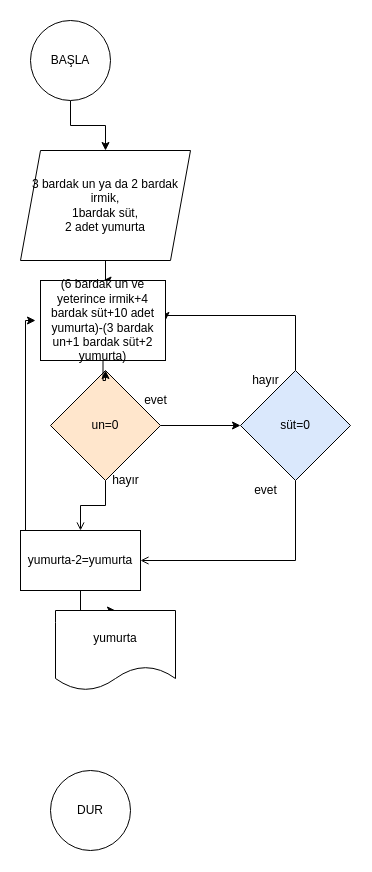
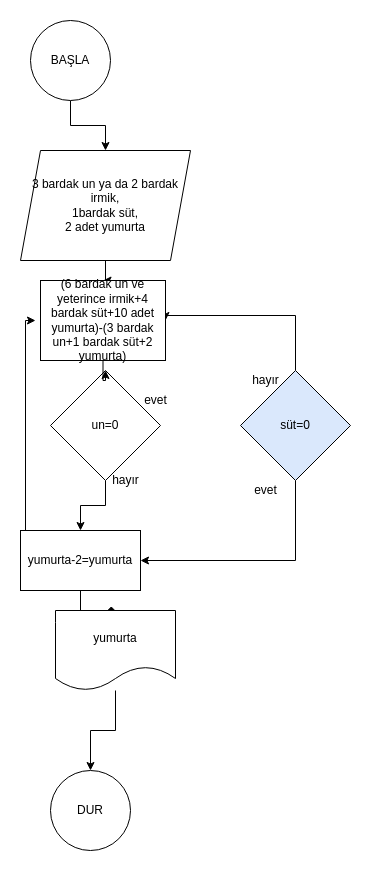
  <mxCell id="0" />
  <mxCell id="1" parent="0" />
  <mxCell id="2" value="" style="edgeStyle=orthogonalEdgeStyle;rounded=0;orthogonalLoop=1;jettySize=auto;html=1;" edge="1" parent="1" source="3" target="6"><mxGeometry relative="1" as="geometry" /></mxCell>
  <mxCell id="3" value="BAŞLA" style="ellipse;whiteSpace=wrap;html=1;aspect=fixed;" vertex="1" parent="1"><mxGeometry x="30" y="20" width="80" height="80" as="geometry" /></mxCell>
  <mxCell id="4" value="DUR" style="ellipse;whiteSpace=wrap;html=1;aspect=fixed;" vertex="1" parent="1"><mxGeometry x="50" y="770" width="80" height="80" as="geometry" /></mxCell>
  <mxCell id="5" value="" style="edgeStyle=orthogonalEdgeStyle;rounded=0;orthogonalLoop=1;jettySize=auto;html=1;" edge="1" parent="1" source="6" target="19"><mxGeometry relative="1" as="geometry" /></mxCell>
  <mxCell id="6" value="3 bardak un ya da 2 bardak irmik,&lt;br&gt;1bardak süt,&lt;br&gt;2 adet yumurta" style="shape=parallelogram;perimeter=parallelogramPerimeter;whiteSpace=wrap;html=1;fixedSize=1;" vertex="1" parent="1"><mxGeometry x="20" y="150" width="170" height="110" as="geometry" /></mxCell>
- <mxCell id="7" value="" style="edgeStyle=orthogonalEdgeStyle;rounded=0;orthogonalLoop=1;jettySize=auto;html=1;" edge="1" parent="1" source="9" target="12"><mxGeometry relative="1" as="geometry" /></mxCell>
- <mxCell id="8" value="" style="edgeStyle=orthogonalEdgeStyle;rounded=0;orthogonalLoop=1;jettySize=auto;html=1;endArrow=open;" edge="1" parent="1" source="9" target="16"><mxGeometry relative="1" as="geometry" /></mxCell>
- <mxCell id="9" value="un=0" style="rhombus;whiteSpace=wrap;html=1;fillColor=#ffe6cc;" vertex="1" parent="1"><mxGeometry x="50" y="370" width="110" height="110" as="geometry" /></mxCell>
+ <mxCell id="8" value="" style="edgeStyle=orthogonalEdgeStyle;rounded=0;orthogonalLoop=1;jettySize=auto;html=1;" edge="1" parent="1" source="9" target="16"><mxGeometry relative="1" as="geometry" /></mxCell>
+ <mxCell id="9" value="un=0" style="rhombus;whiteSpace=wrap;html=1;" vertex="1" parent="1"><mxGeometry x="50" y="370" width="110" height="110" as="geometry" /></mxCell>
  <mxCell id="10" style="edgeStyle=orthogonalEdgeStyle;rounded=0;orthogonalLoop=1;jettySize=auto;html=1;entryX=1;entryY=0.5;entryDx=0;entryDy=0;" edge="1" parent="1" source="12" target="19"><mxGeometry relative="1" as="geometry"><mxPoint x="295" y="300" as="targetPoint" /><Array as="points"><mxPoint x="295" y="315" /></Array></mxGeometry></mxCell>
- <mxCell id="11" style="edgeStyle=orthogonalEdgeStyle;rounded=0;orthogonalLoop=1;jettySize=auto;html=1;entryX=1;entryY=0.5;entryDx=0;entryDy=0;endArrow=open;" edge="1" parent="1" source="12" target="16"><mxGeometry relative="1" as="geometry"><Array as="points"><mxPoint x="295" y="560" /></Array></mxGeometry></mxCell>
+ <mxCell id="11" style="edgeStyle=orthogonalEdgeStyle;rounded=0;orthogonalLoop=1;jettySize=auto;html=1;entryX=1;entryY=0.5;entryDx=0;entryDy=0;" edge="1" parent="1" source="12" target="16"><mxGeometry relative="1" as="geometry"><Array as="points"><mxPoint x="295" y="560" /></Array></mxGeometry></mxCell>
  <mxCell id="12" value="süt=0" style="rhombus;whiteSpace=wrap;html=1;fillColor=#dae8fc;" vertex="1" parent="1"><mxGeometry x="240" y="370" width="110" height="110" as="geometry" /></mxCell>
  <mxCell id="13" value="evet" style="text;html=1;align=center;verticalAlign=middle;resizable=0;points=[];autosize=1;strokeColor=none;" vertex="1" parent="1"><mxGeometry x="135" y="390" width="40" height="20" as="geometry" /></mxCell>
  <mxCell id="14" style="edgeStyle=orthogonalEdgeStyle;rounded=0;orthogonalLoop=1;jettySize=auto;html=1;" edge="1" parent="1" source="16"><mxGeometry relative="1" as="geometry"><mxPoint x="35" y="320" as="targetPoint" /><Array as="points"><mxPoint x="25" y="560" /><mxPoint x="25" y="320" /></Array></mxGeometry></mxCell>
- <mxCell id="15" value="" style="edgeStyle=orthogonalEdgeStyle;rounded=0;orthogonalLoop=1;jettySize=auto;html=1;" edge="1" parent="1" source="16" target="23"><mxGeometry relative="1" as="geometry" /></mxCell>
+ <mxCell id="15" value="" style="edgeStyle=orthogonalEdgeStyle;rounded=0;orthogonalLoop=1;jettySize=auto;html=1;endArrow=diamond;" edge="1" parent="1" source="16" target="23"><mxGeometry relative="1" as="geometry" /></mxCell>
  <mxCell id="16" value="yumurta-2=yumurta" style="rounded=0;whiteSpace=wrap;html=1;" vertex="1" parent="1"><mxGeometry x="20" y="530" width="120" height="60" as="geometry" /></mxCell>
  <mxCell id="17" value="hayır" style="text;html=1;align=center;verticalAlign=middle;resizable=0;points=[];autosize=1;strokeColor=none;" vertex="1" parent="1"><mxGeometry x="105" y="470" width="40" height="20" as="geometry" /></mxCell>
  <mxCell id="18" value="" style="edgeStyle=orthogonalEdgeStyle;rounded=0;orthogonalLoop=1;jettySize=auto;html=1;entryX=0.5;entryY=0;entryDx=0;entryDy=0;" edge="1" parent="1" source="19" target="9"><mxGeometry relative="1" as="geometry" /></mxCell>
  <mxCell id="19" value="(6 bardak un ve yeterince irmik+4 bardak süt+10 adet yumurta)-(3 bardak un+1 bardak süt+2 yumurta)" style="rounded=0;whiteSpace=wrap;html=1;" vertex="1" parent="1"><mxGeometry x="40" y="280" width="125" height="80" as="geometry" /></mxCell>
  <mxCell id="20" value="hayır" style="text;html=1;align=center;verticalAlign=middle;resizable=0;points=[];autosize=1;strokeColor=none;" vertex="1" parent="1"><mxGeometry x="245" y="370" width="40" height="20" as="geometry" /></mxCell>
  <mxCell id="21" value="evet" style="text;html=1;align=center;verticalAlign=middle;resizable=0;points=[];autosize=1;strokeColor=none;" vertex="1" parent="1"><mxGeometry x="245" y="480" width="40" height="20" as="geometry" /></mxCell>
+ <mxCell id="22" value="" style="edgeStyle=orthogonalEdgeStyle;rounded=0;orthogonalLoop=1;jettySize=auto;html=1;" edge="1" parent="1" source="23" target="4"><mxGeometry relative="1" as="geometry" /></mxCell>
  <mxCell id="23" value="yumurta" style="shape=document;whiteSpace=wrap;html=1;boundedLbl=1;" vertex="1" parent="1"><mxGeometry x="55" y="610" width="120" height="80" as="geometry" /></mxCell>
